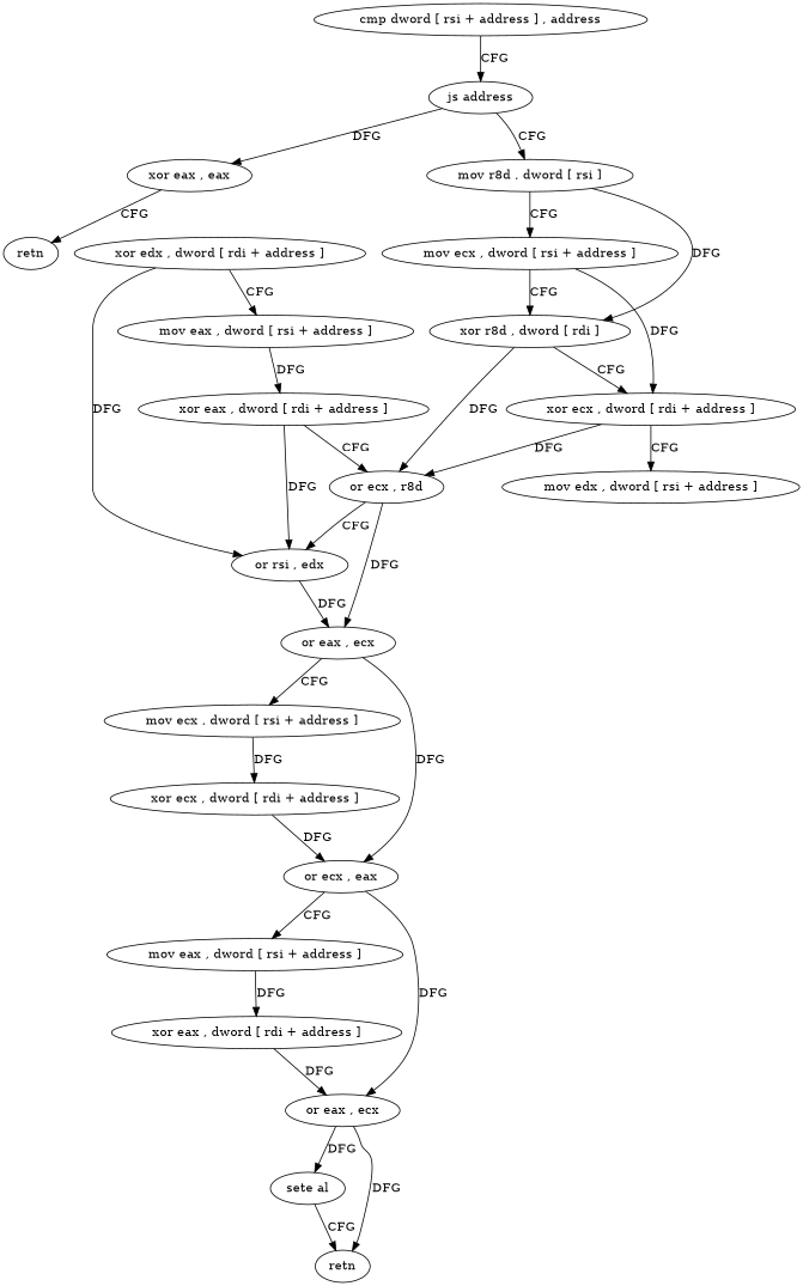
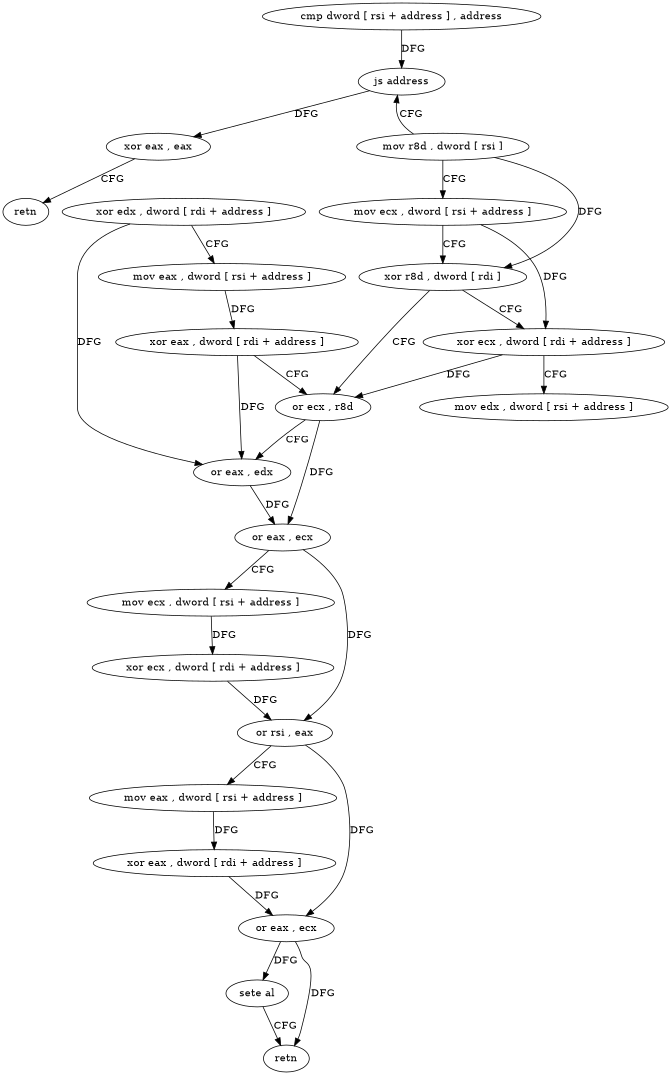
  digraph {
    n1 [label="cmp dword [ rsi + address ] , address"]
    n2 [label="js address"]
    n3 [label="xor eax , eax"]
    n4 [label="mov r8d , dword [ rsi ]"]
    n5 [label=retn]
    n6 [label="mov ecx , dword [ rsi + address ]"]
    n7 [label="xor r8d , dword [ rdi ]"]
    n8 [label="xor ecx , dword [ rdi + address ]"]
    n9 [label="or ecx , r8d"]
    n10 [label="mov edx , dword [ rsi + address ]"]
-   n11 [label="or rsi , edx"]
+   n11 [label="or eax , edx"]
    n12 [label="or eax , ecx"]
    n13 [label="xor edx , dword [ rdi + address ]"]
    n14 [label="mov eax , dword [ rsi + address ]"]
    n15 [label="xor eax , dword [ rdi + address ]"]
    n16 [label="mov ecx , dword [ rsi + address ]"]
-   n17 [label="or ecx , eax"]
+   n17 [label="or rsi , eax"]
    n18 [label="xor ecx , dword [ rdi + address ]"]
    n19 [label="mov eax , dword [ rsi + address ]"]
    n20 [label="or eax , ecx"]
    n21 [label="xor eax , dword [ rdi + address ]"]
    n22 [label="sete al"]
    n23 [label=retn]
-   n1 -> n2 [label=CFG]
+   n1 -> n2 [label=DFG]
    n2 -> n3 [label=DFG]
-   n2 -> n4 [label=CFG]
+   n4 -> n2 [label=CFG]
    n3 -> n5 [label=CFG]
    n4 -> n6 [label=CFG]
    n4 -> n7 [label=DFG]
    n6 -> n7 [label=CFG]
    n6 -> n8 [label=DFG]
    n7 -> n8 [label=CFG]
-   n7 -> n9 [label=DFG]
+   n7 -> n9 [label=CFG]
    n8 -> n9 [label=DFG]
    n8 -> n10 [label=CFG]
    n9 -> n11 [label=CFG]
    n9 -> n12 [label=DFG]
    n11 -> n12 [label=DFG]
    n12 -> n16 [label=CFG]
    n12 -> n17 [label=DFG]
    n13 -> n11 [label=DFG]
    n13 -> n14 [label=CFG]
    n14 -> n15 [label=DFG]
    n15 -> n9 [label=CFG]
    n15 -> n11 [label=DFG]
    n16 -> n18 [label=DFG]
    n17 -> n19 [label=CFG]
    n17 -> n20 [label=DFG]
    n18 -> n17 [label=DFG]
    n19 -> n21 [label=DFG]
    n20 -> n22 [label=DFG]
    n20 -> n23 [label=DFG]
    n21 -> n20 [label=DFG]
    n22 -> n23 [label=CFG]
  }
